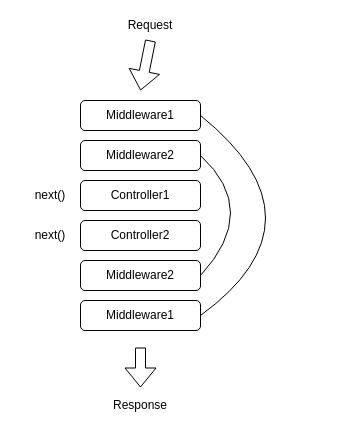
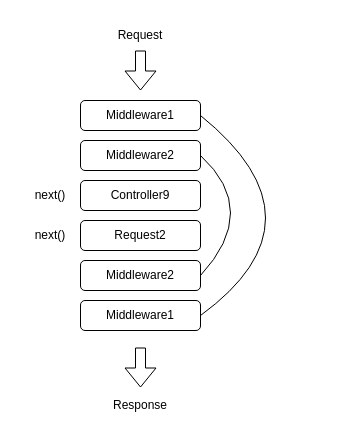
  <mxCell id="0" />
  <mxCell id="1" parent="0" />
- <mxCell id="2" value="Controller1" style="rounded=1;whiteSpace=wrap;html=1;" parent="1" vertex="1"><mxGeometry x="80" y="180" width="120" height="30" as="geometry" /></mxCell>
- <mxCell id="3" value="Controller2" style="rounded=1;whiteSpace=wrap;html=1;" vertex="1" parent="1"><mxGeometry x="80" y="220" width="120" height="30" as="geometry" /></mxCell>
+ <mxCell id="2" value="Controller9" style="rounded=1;whiteSpace=wrap;html=1;" parent="1" vertex="1"><mxGeometry x="80" y="180" width="120" height="30" as="geometry" /></mxCell>
+ <mxCell id="3" value="Request2" style="rounded=1;whiteSpace=wrap;html=1;" vertex="1" parent="1"><mxGeometry x="80" y="220" width="120" height="30" as="geometry" /></mxCell>
  <mxCell id="4" value="Middleware1" style="rounded=1;whiteSpace=wrap;html=1;" vertex="1" parent="1"><mxGeometry x="80" y="100" width="120" height="30" as="geometry" /></mxCell>
  <mxCell id="5" value="Middleware2" style="rounded=1;whiteSpace=wrap;html=1;" vertex="1" parent="1"><mxGeometry x="80" y="140" width="120" height="30" as="geometry" /></mxCell>
  <mxCell id="6" value="Middleware2" style="rounded=1;whiteSpace=wrap;html=1;" vertex="1" parent="1"><mxGeometry x="80" y="260" width="120" height="30" as="geometry" /></mxCell>
  <mxCell id="7" value="Middleware1" style="rounded=1;whiteSpace=wrap;html=1;" vertex="1" parent="1"><mxGeometry x="80" y="300" width="120" height="30" as="geometry" /></mxCell>
- <mxCell id="8" value="Request" style="text;html=1;strokeColor=none;fillColor=none;align=center;verticalAlign=middle;whiteSpace=wrap;rounded=0;" vertex="1" parent="1"><mxGeometry x="120" y="10" width="60" height="30" as="geometry" /></mxCell>
+ <mxCell id="8" value="Request" style="text;html=1;strokeColor=none;fillColor=none;align=center;verticalAlign=middle;whiteSpace=wrap;rounded=0;" vertex="1" parent="1"><mxGeometry x="110" y="20" width="60" height="30" as="geometry" /></mxCell>
  <mxCell id="9" value="" style="shape=flexArrow;endArrow=classic;html=1;rounded=0;exitX=0.5;exitY=1;exitDx=0;exitDy=0;" edge="1" parent="1" source="8"><mxGeometry width="50" height="50" relative="1" as="geometry"><mxPoint x="360" y="350" as="sourcePoint" /><mxPoint x="140" y="90" as="targetPoint" /></mxGeometry></mxCell>
  <mxCell id="10" value="" style="shape=flexArrow;endArrow=classic;html=1;rounded=0;exitX=0.5;exitY=1;exitDx=0;exitDy=0;" edge="1" parent="1"><mxGeometry width="50" height="50" relative="1" as="geometry"><mxPoint x="140" y="347" as="sourcePoint" /><mxPoint x="140" y="387" as="targetPoint" /></mxGeometry></mxCell>
  <mxCell id="11" value="Response" style="text;html=1;strokeColor=none;fillColor=none;align=center;verticalAlign=middle;whiteSpace=wrap;rounded=0;" vertex="1" parent="1"><mxGeometry x="110" y="390" width="60" height="30" as="geometry" /></mxCell>
  <mxCell id="12" value="" style="curved=1;endArrow=none;html=1;rounded=0;exitX=1;exitY=0.5;exitDx=0;exitDy=0;entryX=1;entryY=0.5;entryDx=0;entryDy=0;endFill=0;" edge="1" parent="1" source="5" target="6"><mxGeometry width="50" height="50" relative="1" as="geometry"><mxPoint x="360" y="350" as="sourcePoint" /><mxPoint x="410" y="300" as="targetPoint" /><Array as="points"><mxPoint x="260" y="210" /></Array></mxGeometry></mxCell>
  <mxCell id="13" value="" style="curved=1;endArrow=none;html=1;rounded=0;exitX=1;exitY=0.5;exitDx=0;exitDy=0;entryX=1;entryY=0.5;entryDx=0;entryDy=0;endFill=0;" edge="1" parent="1" source="4" target="7"><mxGeometry width="50" height="50" relative="1" as="geometry"><mxPoint x="210" y="165" as="sourcePoint" /><mxPoint x="210" y="285" as="targetPoint" /><Array as="points"><mxPoint x="330" y="220" /></Array></mxGeometry></mxCell>
  <mxCell id="14" value="next()" style="text;html=1;strokeColor=none;fillColor=none;align=center;verticalAlign=middle;whiteSpace=wrap;rounded=0;" vertex="1" parent="1"><mxGeometry x="20" y="180" width="60" height="30" as="geometry" /></mxCell>
  <mxCell id="15" value="next()" style="text;html=1;strokeColor=none;fillColor=none;align=center;verticalAlign=middle;whiteSpace=wrap;rounded=0;" vertex="1" parent="1"><mxGeometry x="20" y="220" width="60" height="30" as="geometry" /></mxCell>
